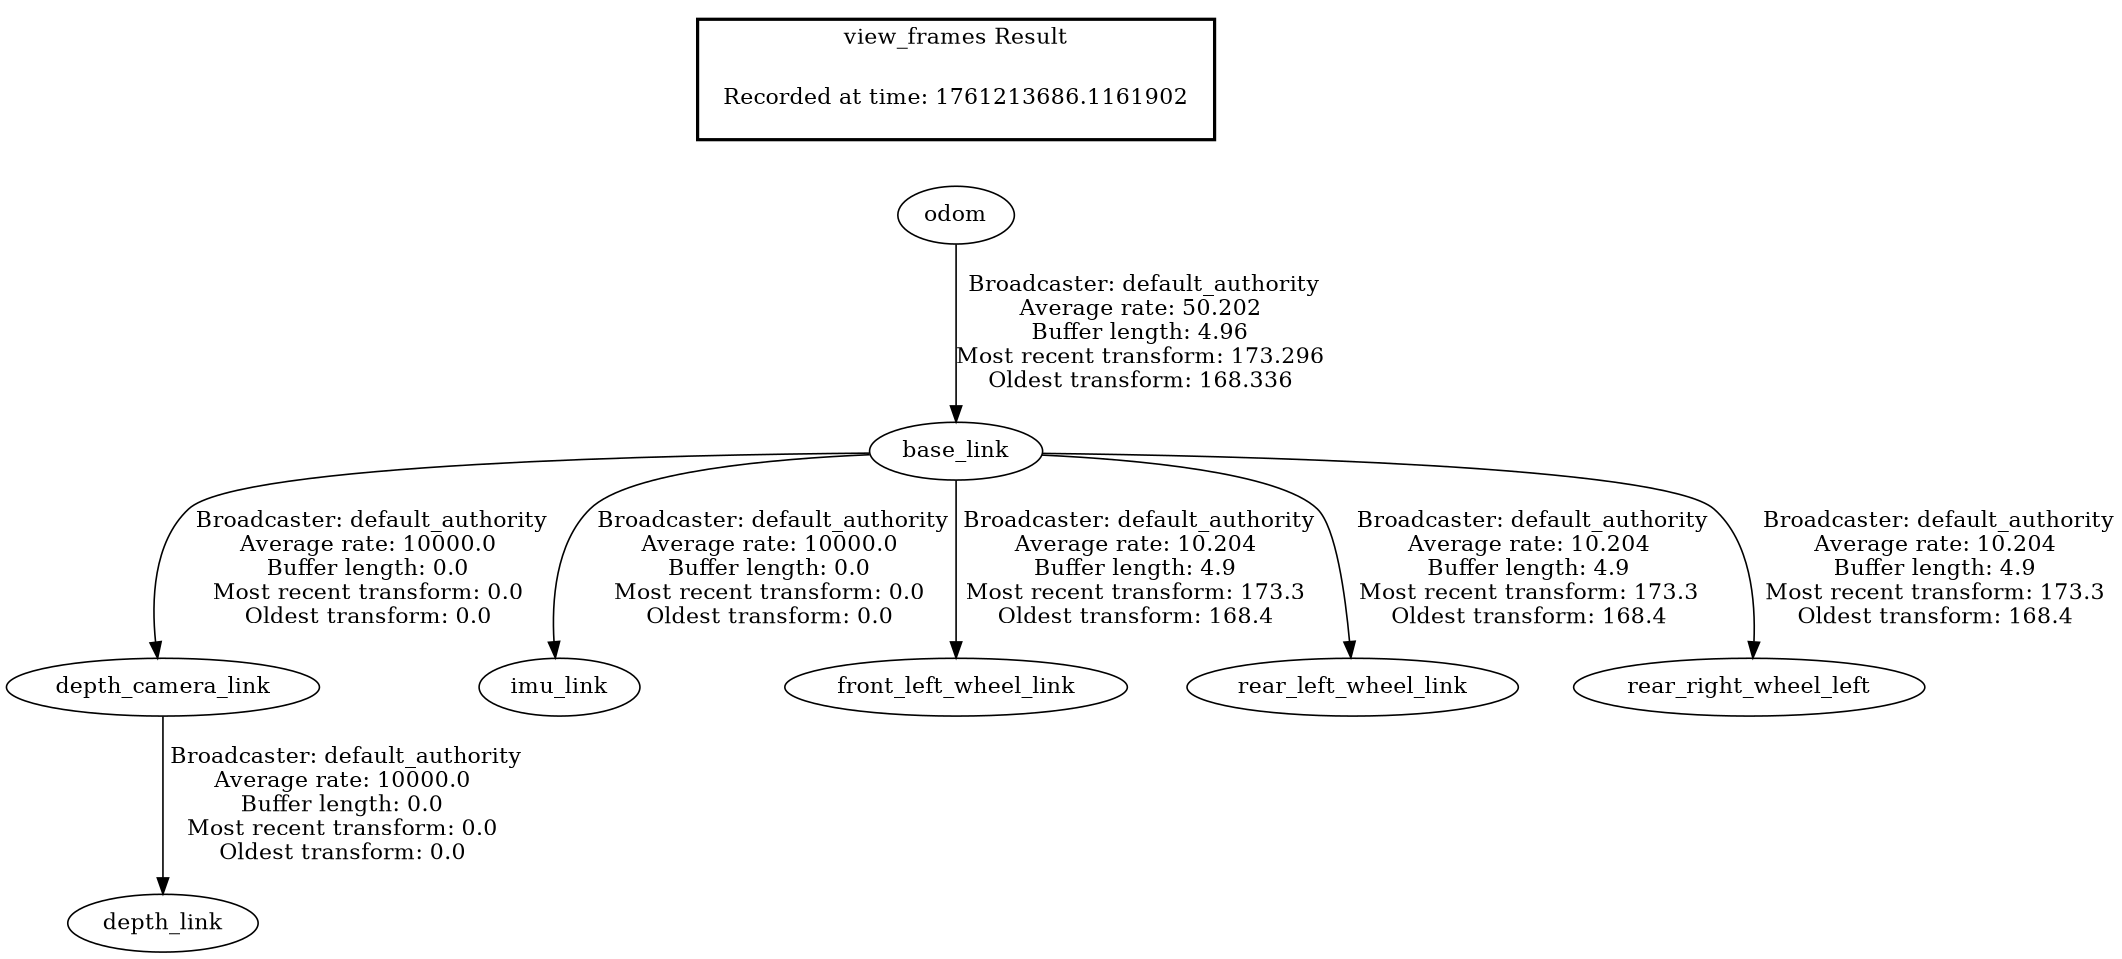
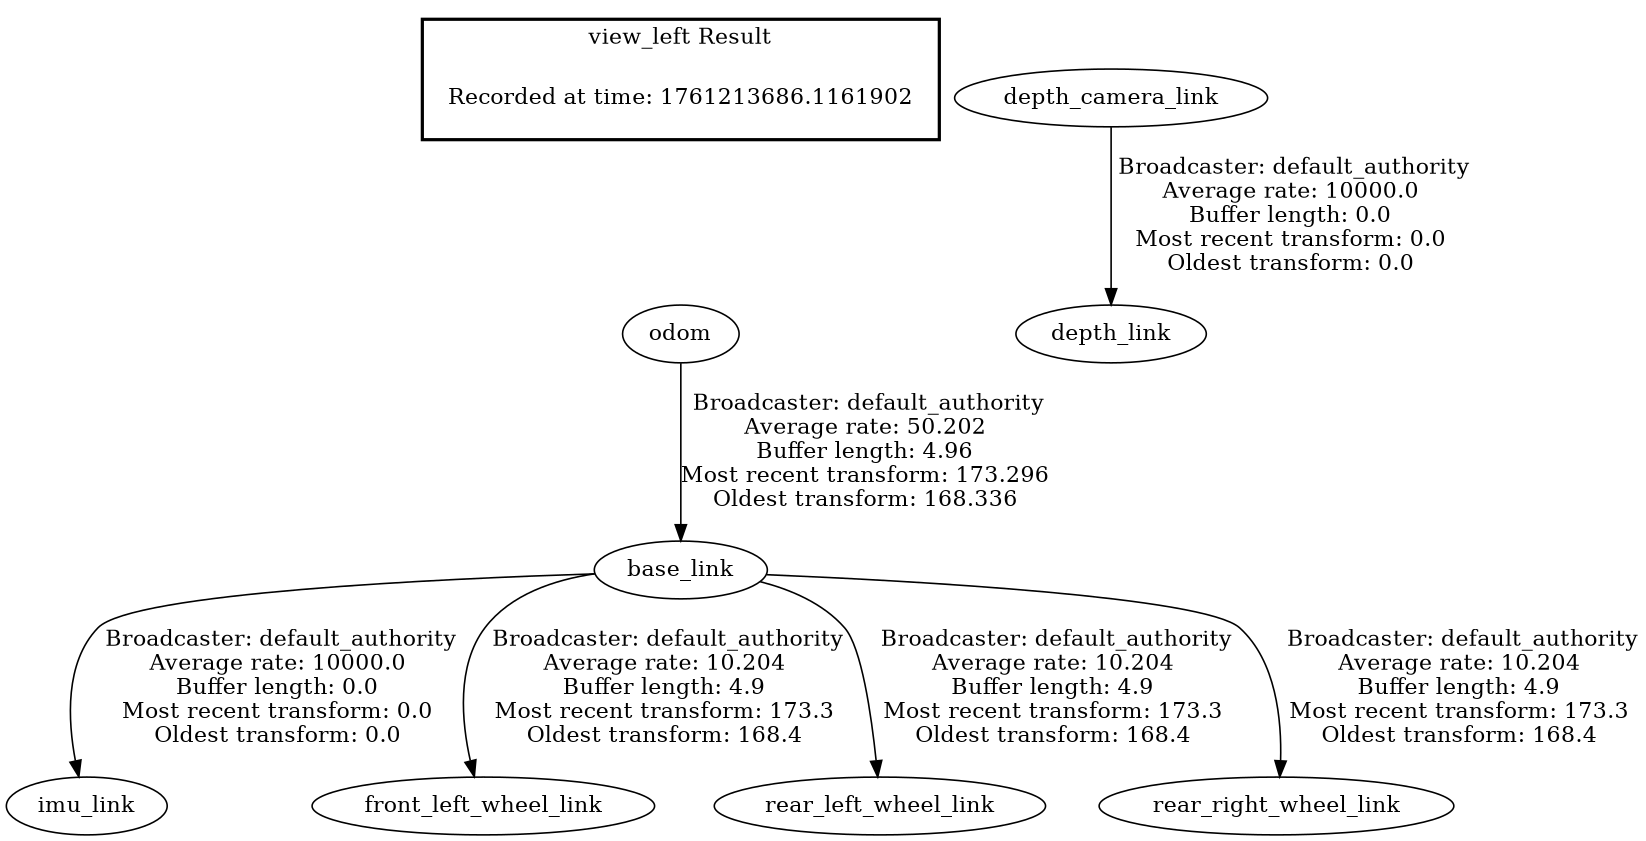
  digraph {
    "Recorded at time: 1761213686.1161902" [shape=plaintext]
    odom
    base_link
    depth_camera_link
    imu_link
    front_left_wheel_link
    rear_left_wheel_link
-   rear_right_wheel_link [label=rear_right_wheel_left]
+   rear_right_wheel_link
    depth_link
    subgraph cluster_1 {
      color=black
-     label="view_frames Result"
+     label="view_left Result"
      style=bold
      "Recorded at time: 1761213686.1161902"
    }
    "Recorded at time: 1761213686.1161902" -> odom [style=invis]
    odom -> base_link [label=" Broadcaster: default_authority\nAverage rate: 50.202\nBuffer length: 4.96\nMost recent transform: 173.296\nOldest transform: 168.336\n"]
-   base_link -> depth_camera_link [label=" Broadcaster: default_authority\nAverage rate: 10000.0\nBuffer length: 0.0\nMost recent transform: 0.0\nOldest transform: 0.0\n"]
    base_link -> imu_link [label=" Broadcaster: default_authority\nAverage rate: 10000.0\nBuffer length: 0.0\nMost recent transform: 0.0\nOldest transform: 0.0\n"]
    base_link -> front_left_wheel_link [label=" Broadcaster: default_authority\nAverage rate: 10.204\nBuffer length: 4.9\nMost recent transform: 173.3\nOldest transform: 168.4\n"]
    base_link -> rear_left_wheel_link [label=" Broadcaster: default_authority\nAverage rate: 10.204\nBuffer length: 4.9\nMost recent transform: 173.3\nOldest transform: 168.4\n"]
    base_link -> rear_right_wheel_link [label=" Broadcaster: default_authority\nAverage rate: 10.204\nBuffer length: 4.9\nMost recent transform: 173.3\nOldest transform: 168.4\n"]
    depth_camera_link -> depth_link [label=" Broadcaster: default_authority\nAverage rate: 10000.0\nBuffer length: 0.0\nMost recent transform: 0.0\nOldest transform: 0.0\n"]
  }
